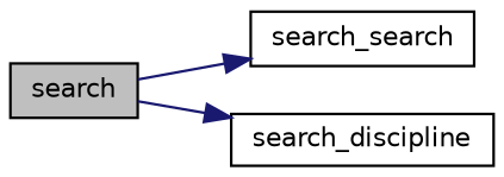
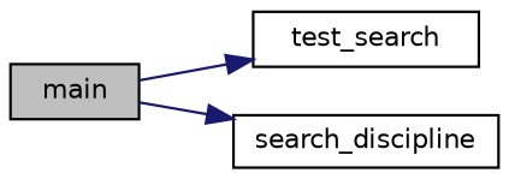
  digraph {
    rankdir=LR
    node [color=black fillcolor=white fontname=Helvetica fontsize=10 shape=record style=filled]
    edge [color=midnightblue fontname=Helvetica fontsize=10 labelfontname=Helvetica labelfontsize=10 style=solid]
-   n1 [fillcolor=grey75 fontcolor=black height=0.2 label=search width=0.4]
-   n2 [height=0.2 label=search_search width=0.4]
+   n1 [fillcolor=grey75 fontcolor=black height=0.2 label=main width=0.4]
+   n2 [height=0.2 label=test_search width=0.4]
    n3 [height=0.2 label=search_discipline width=0.4]
    n1 -> n2
    n1 -> n3
  }
